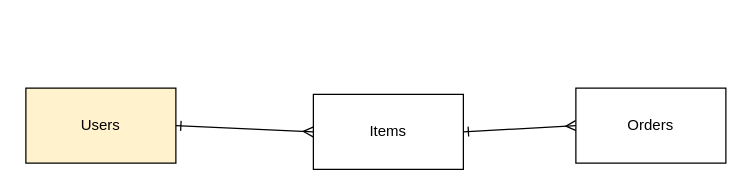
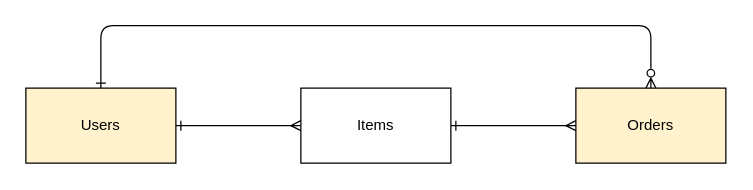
  <mxCell id="0" />
  <mxCell id="1" parent="0" />
  <mxCell id="2" style="edgeStyle=none;html=1;exitX=1;exitY=0.5;exitDx=0;exitDy=0;entryX=0;entryY=0.5;entryDx=0;entryDy=0;startArrow=ERone;startFill=0;endArrow=ERmany;endFill=0;" edge="1" parent="1" source="3" target="7"><mxGeometry relative="1" as="geometry" /></mxCell>
- <mxCell id="3" value="Items" style="rounded=0;whiteSpace=wrap;html=1;" vertex="1" parent="1"><mxGeometry x="250" y="75" width="120" height="60" as="geometry" /></mxCell>
+ <mxCell id="3" value="Items" style="rounded=0;whiteSpace=wrap;html=1;" vertex="1" parent="1"><mxGeometry x="240" y="70" width="120" height="60" as="geometry" /></mxCell>
+ <mxCell id="4" style="edgeStyle=none;html=1;exitX=0.5;exitY=0;exitDx=0;exitDy=0;entryX=0.5;entryY=0;entryDx=0;entryDy=0;startArrow=ERone;startFill=0;endArrow=ERzeroToMany;endFill=0;" edge="1" parent="1" source="6" target="7"><mxGeometry relative="1" as="geometry"><Array as="points"><mxPoint x="80" y="20" /><mxPoint x="520" y="20" /></Array></mxGeometry></mxCell>
  <mxCell id="5" style="edgeStyle=none;html=1;exitX=1;exitY=0.5;exitDx=0;exitDy=0;entryX=0;entryY=0.5;entryDx=0;entryDy=0;startArrow=ERone;startFill=0;endArrow=ERmany;endFill=0;" edge="1" parent="1" source="6" target="3"><mxGeometry relative="1" as="geometry" /></mxCell>
  <mxCell id="6" value="Users" style="rounded=0;whiteSpace=wrap;html=1;fillColor=#fff2cc;" vertex="1" parent="1"><mxGeometry x="20" y="70" width="120" height="60" as="geometry" /></mxCell>
- <mxCell id="7" value="Orders" style="rounded=0;whiteSpace=wrap;html=1;" vertex="1" parent="1"><mxGeometry x="460" y="70" width="120" height="60" as="geometry" /></mxCell>
+ <mxCell id="7" value="Orders" style="rounded=0;whiteSpace=wrap;html=1;fillColor=#fff2cc;" vertex="1" parent="1"><mxGeometry x="460" y="70" width="120" height="60" as="geometry" /></mxCell>
